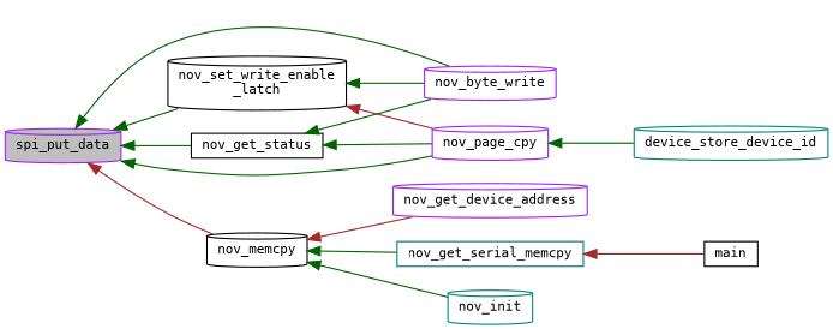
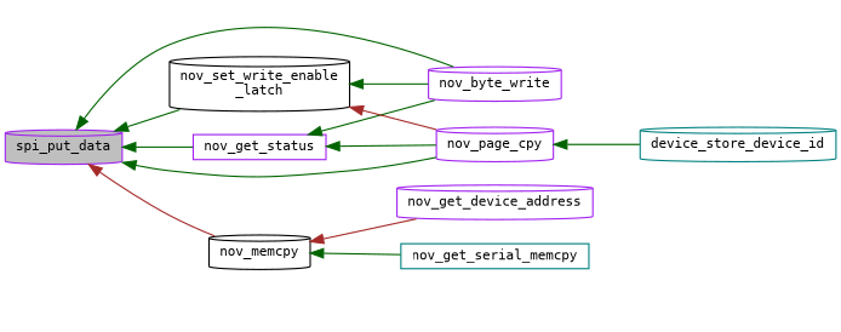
  digraph {
    fontname="DejaVu Sans Mono"
    rankdir=LR
    node [color=purple fillcolor=white fontname="DejaVu Sans Mono" fontsize=10 shape=cylinder style=filled]
    edge [color=darkgreen dir=back fontname="DejaVu Sans Mono" fontsize=10 labelfontname=Helvetica labelfontsize=10 style=solid]
    n1 [fillcolor=grey75 fontcolor=black height=0.2 label=spi_put_data width=0.4]
    n2 [height=0.2 label=nov_byte_write width=0.4]
-   n3 [color=black height=0.2 label=nov_get_status shape=box width=0.4]
+   n3 [height=0.2 label=nov_get_status shape=box width=0.4]
    n4 [height=0.2 label=nov_page_cpy width=0.4]
    n5 [color=black height=0.2 label=nov_memcpy width=0.4]
    n6 [color=black height=0.2 label="nov_set_write_enable\l_latch" width=0.4]
    n7 [color=teal height=0.2 label=device_store_device_id width=0.4]
    n8 [height=0.2 label=nov_get_device_address width=0.4]
    n9 [color=teal height=0.2 label=nov_get_serial_memcpy shape=box width=0.4]
-   n10 [color=teal height=0.2 label=nov_init width=0.4]
-   n11 [color=black height=0.2 label=main shape=box width=0.4]
    n1 -> n2
    n1 -> n3
    n1 -> n4
    n1 -> n5 [color=brown]
    n1 -> n6
    n3 -> n2
    n3 -> n4
    n4 -> n7
    n5 -> n8 [color=brown]
    n5 -> n9
-   n5 -> n10
    n6 -> n2
    n6 -> n4 [color=brown]
-   n9 -> n11 [color=brown]
  }
